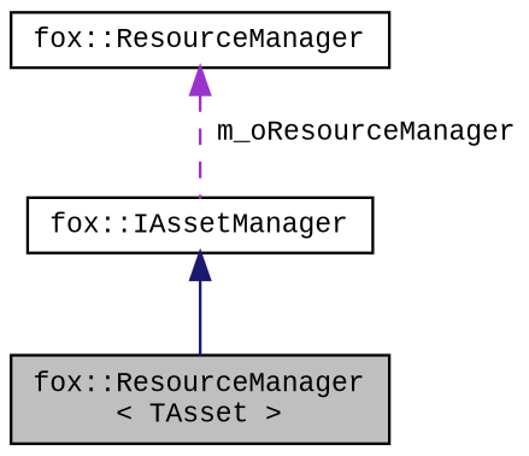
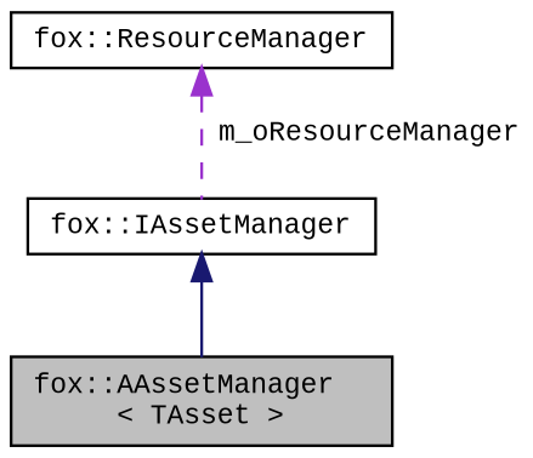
  digraph {
    fontname="Liberation Mono"
    node [color=black fillcolor=white fontname="Liberation Mono" fontsize=10 shape=record style=filled]
    edge [dir=back fontname="Liberation Mono" fontsize=10 labelfontname=Helvetica labelfontsize=10]
-   n1 [fillcolor=grey75 fontcolor=black height=0.2 label="fox::ResourceManager\l\< TAsset \>" width=0.4]
+   n1 [fillcolor=grey75 fontcolor=black height=0.2 label="fox::AAssetManager\l\< TAsset \>" width=0.4]
    n2 [height=0.2 label="fox::IAssetManager" width=0.4]
    n3 [height=0.2 label="fox::ResourceManager" width=0.4]
    n2 -> n1 [color=midnightblue style=solid]
    n3 -> n2 [color=darkorchid3 label=" m_oResourceManager" style=dashed]
  }
